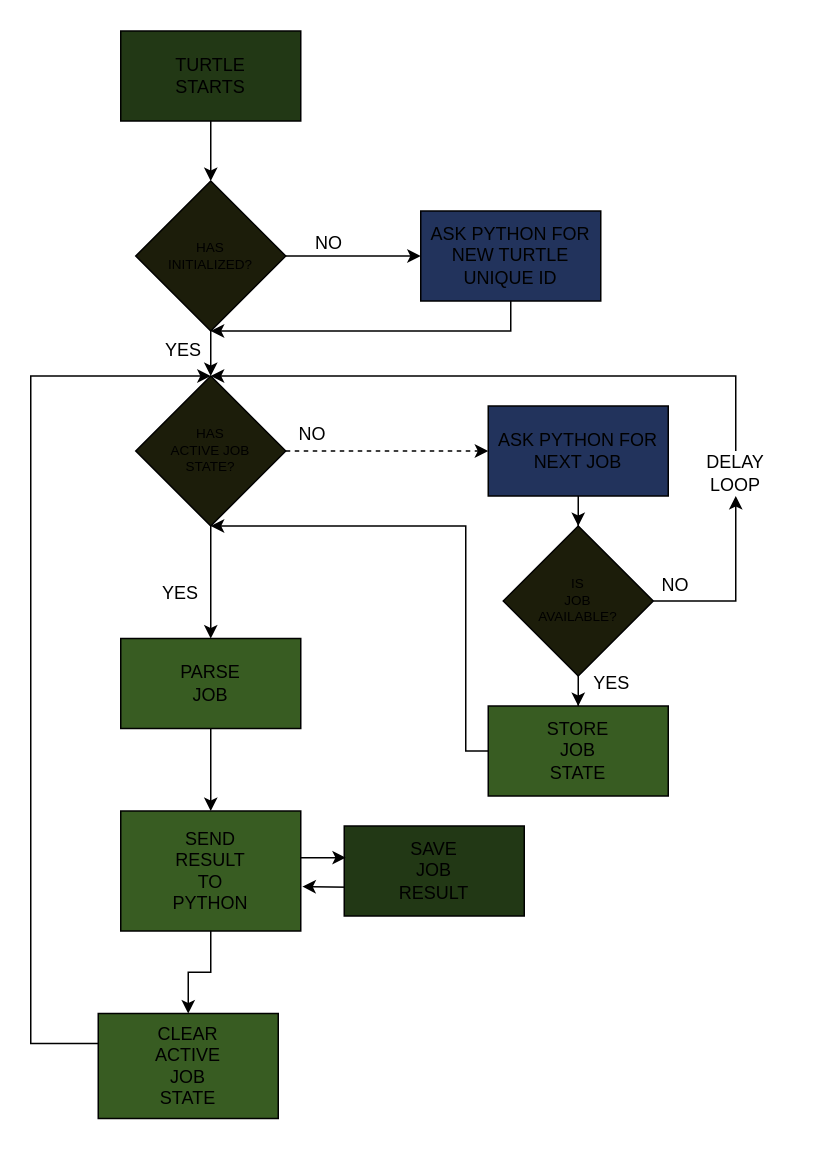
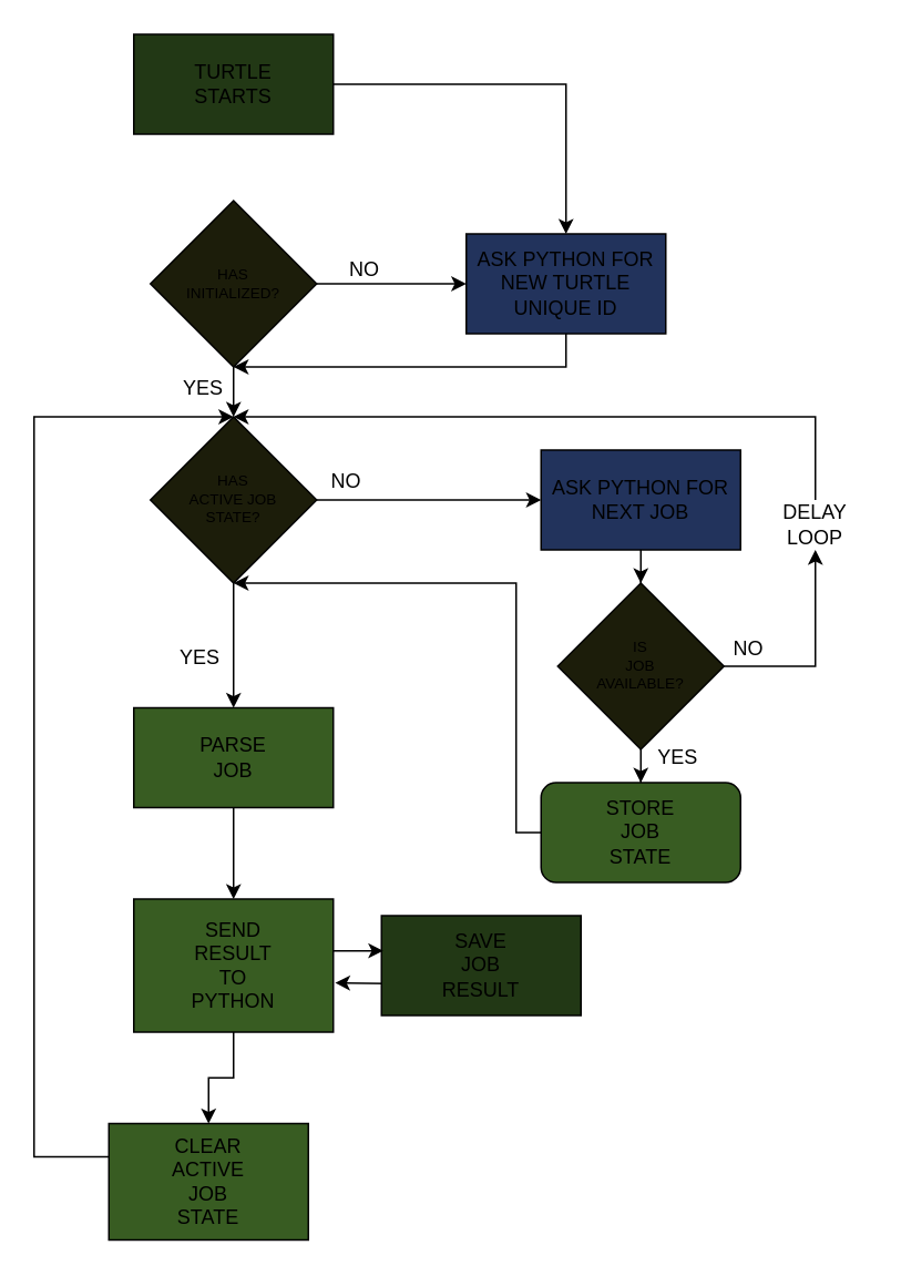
  <mxCell id="0" />
  <mxCell id="1" parent="0" />
- <mxCell id="2" style="edgeStyle=orthogonalEdgeStyle;rounded=0;orthogonalLoop=1;jettySize=auto;html=1;entryX=0.5;entryY=0;entryDx=0;entryDy=0;" parent="1" source="3" target="6" edge="1"><mxGeometry relative="1" as="geometry" /></mxCell>
+ <mxCell id="2" style="edgeStyle=orthogonalEdgeStyle;rounded=0;orthogonalLoop=1;jettySize=auto;html=1;" parent="1" source="3" target="8" edge="1"><mxGeometry relative="1" as="geometry" /></mxCell>
  <mxCell id="3" value="TURTLE&lt;br&gt;STARTS" style="rounded=0;whiteSpace=wrap;html=1;fillColor=#223815;" parent="1" vertex="1"><mxGeometry x="80" y="20" width="120" height="60" as="geometry" /></mxCell>
  <mxCell id="4" style="edgeStyle=orthogonalEdgeStyle;rounded=0;orthogonalLoop=1;jettySize=auto;html=1;entryX=0;entryY=0.5;entryDx=0;entryDy=0;" parent="1" source="6" target="8" edge="1"><mxGeometry relative="1" as="geometry" /></mxCell>
  <mxCell id="5" style="edgeStyle=orthogonalEdgeStyle;rounded=0;orthogonalLoop=1;jettySize=auto;html=1;entryX=0.5;entryY=0;entryDx=0;entryDy=0;" parent="1" source="6" target="11" edge="1"><mxGeometry relative="1" as="geometry" /></mxCell>
  <mxCell id="6" value="HAS&lt;br style=&quot;font-size: 9px;&quot;&gt;INITIALIZED?" style="rhombus;whiteSpace=wrap;html=1;fontSize=9;fillColor=#1C1D0A;" parent="1" vertex="1"><mxGeometry x="90" y="120" width="100" height="100" as="geometry" /></mxCell>
  <mxCell id="7" style="edgeStyle=orthogonalEdgeStyle;rounded=0;orthogonalLoop=1;jettySize=auto;html=1;entryX=0.5;entryY=1;entryDx=0;entryDy=0;" parent="1" source="8" target="6" edge="1"><mxGeometry relative="1" as="geometry"><mxPoint x="150" y="250" as="targetPoint" /><Array as="points"><mxPoint x="340" y="220" /></Array></mxGeometry></mxCell>
  <mxCell id="8" value="ASK PYTHON FOR NEW TURTLE&lt;br&gt;UNIQUE ID" style="rounded=0;whiteSpace=wrap;html=1;fillColor=#22335C;fontStyle=0" parent="1" vertex="1"><mxGeometry x="280" y="140" width="120" height="60" as="geometry" /></mxCell>
  <mxCell id="9" value="NO" style="text;html=1;strokeColor=none;fillColor=none;align=center;verticalAlign=middle;whiteSpace=wrap;rounded=0;" parent="1" vertex="1"><mxGeometry x="189" y="147" width="60" height="30" as="geometry" /></mxCell>
- <mxCell id="10" style="edgeStyle=orthogonalEdgeStyle;rounded=0;orthogonalLoop=1;jettySize=auto;html=1;entryX=0;entryY=0.5;entryDx=0;entryDy=0;dashed=1;" parent="1" source="11" target="14" edge="1"><mxGeometry relative="1" as="geometry" /></mxCell>
+ <mxCell id="10" style="edgeStyle=orthogonalEdgeStyle;rounded=0;orthogonalLoop=1;jettySize=auto;html=1;entryX=0;entryY=0.5;entryDx=0;entryDy=0;" parent="1" source="11" target="14" edge="1"><mxGeometry relative="1" as="geometry" /></mxCell>
  <mxCell id="11" value="HAS&lt;br&gt;ACTIVE JOB&lt;br&gt;STATE?" style="rhombus;whiteSpace=wrap;html=1;fontSize=9;fillColor=#1C1D0A;" parent="1" vertex="1"><mxGeometry x="90" y="250" width="100" height="100" as="geometry" /></mxCell>
  <mxCell id="12" value="YES" style="text;html=1;strokeColor=none;fillColor=none;align=center;verticalAlign=middle;whiteSpace=wrap;rounded=0;" parent="1" vertex="1"><mxGeometry x="102" y="218" width="40" height="30" as="geometry" /></mxCell>
  <mxCell id="13" style="edgeStyle=orthogonalEdgeStyle;rounded=0;orthogonalLoop=1;jettySize=auto;html=1;entryX=0.5;entryY=0;entryDx=0;entryDy=0;" parent="1" source="14" target="27" edge="1"><mxGeometry relative="1" as="geometry" /></mxCell>
  <mxCell id="14" value="ASK PYTHON FOR&lt;br&gt;NEXT JOB" style="rounded=0;whiteSpace=wrap;html=1;fillColor=#22335C;fontStyle=0" parent="1" vertex="1"><mxGeometry x="325" y="270" width="120" height="60" as="geometry" /></mxCell>
  <mxCell id="15" style="edgeStyle=orthogonalEdgeStyle;rounded=0;orthogonalLoop=1;jettySize=auto;html=1;entryX=0.5;entryY=0;entryDx=0;entryDy=0;" parent="1" source="16" target="24" edge="1"><mxGeometry relative="1" as="geometry" /></mxCell>
  <mxCell id="16" value="PARSE&lt;br&gt;JOB" style="rounded=0;whiteSpace=wrap;html=1;fillColor=#385C22;fontStyle=0" parent="1" vertex="1"><mxGeometry x="80" y="425" width="120" height="60" as="geometry" /></mxCell>
  <mxCell id="17" style="edgeStyle=orthogonalEdgeStyle;rounded=0;orthogonalLoop=1;jettySize=auto;html=1;entryX=0.5;entryY=1;entryDx=0;entryDy=0;exitX=0;exitY=0.5;exitDx=0;exitDy=0;" parent="1" source="18" target="11" edge="1"><mxGeometry relative="1" as="geometry"><Array as="points"><mxPoint x="310" y="500" /><mxPoint x="310" y="350" /></Array></mxGeometry></mxCell>
- <mxCell id="18" value="STORE&lt;br&gt;JOB&lt;br&gt;STATE" style="rounded=0;whiteSpace=wrap;html=1;fillColor=#385C22;fontStyle=0" parent="1" vertex="1"><mxGeometry x="325" y="470" width="120" height="60" as="geometry" /></mxCell>
+ <mxCell id="18" value="STORE&lt;br&gt;JOB&lt;br&gt;STATE" style="whiteSpace=wrap;html=1;fillColor=#385C22;fontStyle=0;rounded=1;" parent="1" vertex="1"><mxGeometry x="325" y="470" width="120" height="60" as="geometry" /></mxCell>
  <mxCell id="19" value="NO" style="text;html=1;strokeColor=none;fillColor=none;align=center;verticalAlign=middle;whiteSpace=wrap;rounded=0;" parent="1" vertex="1"><mxGeometry x="188" y="274" width="40" height="30" as="geometry" /></mxCell>
  <mxCell id="20" style="edgeStyle=orthogonalEdgeStyle;rounded=0;orthogonalLoop=1;jettySize=auto;html=1;entryX=1.009;entryY=0.63;entryDx=0;entryDy=0;entryPerimeter=0;exitX=0.003;exitY=0.685;exitDx=0;exitDy=0;exitPerimeter=0;" parent="1" source="21" target="24" edge="1"><mxGeometry relative="1" as="geometry"><mxPoint x="280" y="591" as="sourcePoint" /><mxPoint x="200" y="591" as="targetPoint" /><Array as="points"><mxPoint x="260" y="591" /></Array></mxGeometry></mxCell>
  <mxCell id="21" value="SAVE&lt;br&gt;JOB&lt;br&gt;RESULT" style="rounded=0;whiteSpace=wrap;html=1;fillColor=#223815;fontStyle=0;" parent="1" vertex="1"><mxGeometry x="229" y="550" width="120" height="60" as="geometry" /></mxCell>
  <mxCell id="22" style="edgeStyle=orthogonalEdgeStyle;rounded=0;orthogonalLoop=1;jettySize=auto;html=1;exitX=0.992;exitY=0.389;exitDx=0;exitDy=0;exitPerimeter=0;entryX=0.009;entryY=0.363;entryDx=0;entryDy=0;entryPerimeter=0;" parent="1" source="24" target="21" edge="1"><mxGeometry relative="1" as="geometry"><mxPoint x="200" y="571" as="sourcePoint" /><mxPoint x="280" y="571" as="targetPoint" /></mxGeometry></mxCell>
  <mxCell id="23" style="edgeStyle=orthogonalEdgeStyle;rounded=0;orthogonalLoop=1;jettySize=auto;html=1;entryX=0.5;entryY=0;entryDx=0;entryDy=0;" parent="1" source="24" target="32" edge="1"><mxGeometry relative="1" as="geometry" /></mxCell>
  <mxCell id="24" value="SEND&lt;br&gt;RESULT&lt;br&gt;TO&lt;br&gt;PYTHON" style="rounded=0;whiteSpace=wrap;html=1;fillColor=#385C22;fontStyle=0" parent="1" vertex="1"><mxGeometry x="80" y="540" width="120" height="80" as="geometry" /></mxCell>
  <mxCell id="25" style="edgeStyle=orthogonalEdgeStyle;rounded=0;orthogonalLoop=1;jettySize=auto;html=1;entryX=0.5;entryY=0;entryDx=0;entryDy=0;" parent="1" source="27" target="18" edge="1"><mxGeometry relative="1" as="geometry" /></mxCell>
  <mxCell id="26" style="edgeStyle=orthogonalEdgeStyle;rounded=0;orthogonalLoop=1;jettySize=auto;html=1;entryX=0.5;entryY=1;entryDx=0;entryDy=0;exitX=1;exitY=0.5;exitDx=0;exitDy=0;" parent="1" source="27" target="29" edge="1"><mxGeometry relative="1" as="geometry"><Array as="points"><mxPoint x="490" y="400" /></Array></mxGeometry></mxCell>
  <mxCell id="27" value="IS&lt;br&gt;JOB&lt;br&gt;AVAILABLE?" style="rhombus;whiteSpace=wrap;html=1;fontSize=9;fillColor=#1C1D0A;" parent="1" vertex="1"><mxGeometry x="335" y="350" width="100" height="100" as="geometry" /></mxCell>
  <mxCell id="28" style="edgeStyle=orthogonalEdgeStyle;rounded=0;orthogonalLoop=1;jettySize=auto;html=1;entryX=0.5;entryY=0;entryDx=0;entryDy=0;exitX=0.5;exitY=0;exitDx=0;exitDy=0;" parent="1" source="29" target="11" edge="1"><mxGeometry relative="1" as="geometry"><mxPoint x="490" y="350" as="sourcePoint" /><Array as="points"><mxPoint x="490" y="250" /></Array></mxGeometry></mxCell>
  <mxCell id="29" value="DELAY&lt;br&gt;LOOP" style="text;html=1;strokeColor=none;fillColor=none;align=center;verticalAlign=middle;whiteSpace=wrap;rounded=0;" parent="1" vertex="1"><mxGeometry x="460" y="300" width="60" height="30" as="geometry" /></mxCell>
  <mxCell id="30" style="edgeStyle=orthogonalEdgeStyle;rounded=0;orthogonalLoop=1;jettySize=auto;html=1;entryX=0.5;entryY=0;entryDx=0;entryDy=0;exitX=0.5;exitY=1;exitDx=0;exitDy=0;" parent="1" source="11" target="16" edge="1"><mxGeometry relative="1" as="geometry"><mxPoint x="140" y="500" as="sourcePoint" /></mxGeometry></mxCell>
  <mxCell id="31" style="edgeStyle=orthogonalEdgeStyle;rounded=0;orthogonalLoop=1;jettySize=auto;html=1;entryX=0.5;entryY=0;entryDx=0;entryDy=0;" parent="1" source="32" target="11" edge="1"><mxGeometry relative="1" as="geometry"><mxPoint x="0" y="250" as="targetPoint" /><Array as="points"><mxPoint x="20" y="695" /><mxPoint x="20" y="250" /></Array></mxGeometry></mxCell>
  <mxCell id="32" value="CLEAR&lt;br&gt;ACTIVE&lt;br&gt;JOB&lt;br&gt;STATE" style="rounded=0;whiteSpace=wrap;html=1;fillColor=#385C22;fontStyle=0" parent="1" vertex="1"><mxGeometry x="65" y="675" width="120" height="70" as="geometry" /></mxCell>
  <mxCell id="33" value="YES" style="text;html=1;strokeColor=none;fillColor=none;align=center;verticalAlign=middle;whiteSpace=wrap;rounded=0;" parent="1" vertex="1"><mxGeometry x="100" y="380" width="40" height="30" as="geometry" /></mxCell>
  <mxCell id="34" value="NO" style="text;html=1;strokeColor=none;fillColor=none;align=center;verticalAlign=middle;whiteSpace=wrap;rounded=0;" parent="1" vertex="1"><mxGeometry x="430" y="380" width="40" height="20" as="geometry" /></mxCell>
  <mxCell id="35" value="YES" style="text;html=1;strokeColor=none;fillColor=none;align=center;verticalAlign=middle;whiteSpace=wrap;rounded=0;" parent="1" vertex="1"><mxGeometry x="385" y="440" width="45" height="30" as="geometry" /></mxCell>
